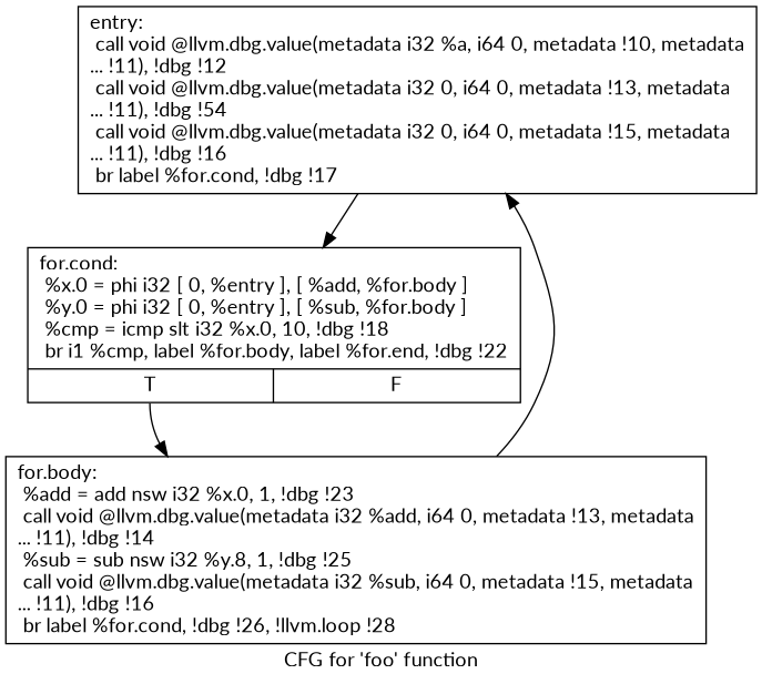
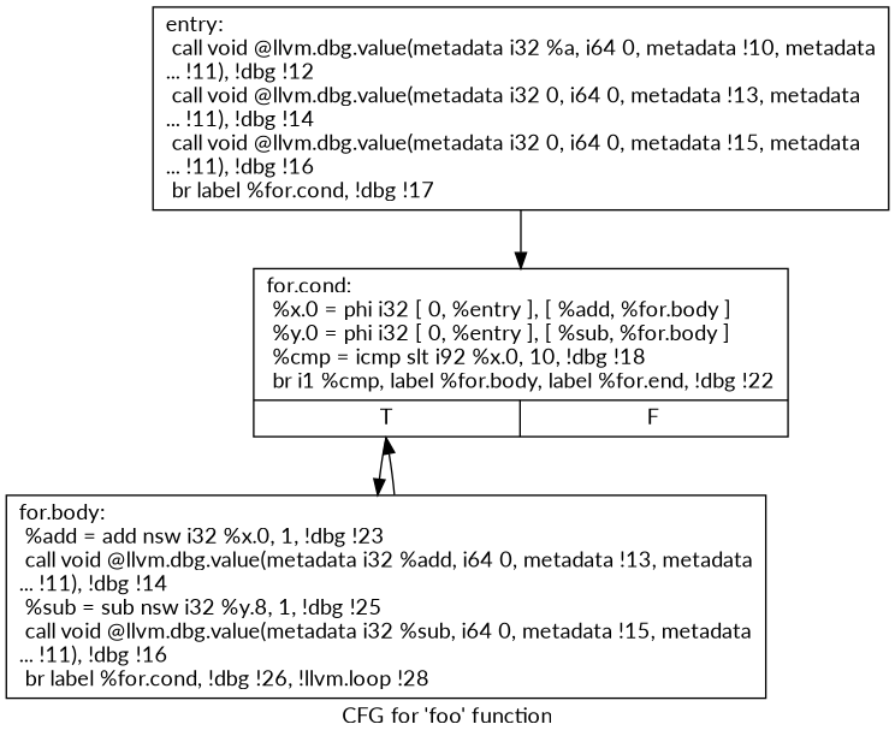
  digraph {
    fontname=Lato
    label="CFG for 'foo' function"
    node [fontname=Lato shape=record]
    edge [fontname=Lato]
-   n1 [label="{entry:\l  call void @llvm.dbg.value(metadata i32 %a, i64 0, metadata !10, metadata\l... !11), !dbg !12\l  call void @llvm.dbg.value(metadata i32 0, i64 0, metadata !13, metadata\l... !11), !dbg !54\l  call void @llvm.dbg.value(metadata i32 0, i64 0, metadata !15, metadata\l... !11), !dbg !16\l  br label %for.cond, !dbg !17\l}"]
-   n2 [label="{for.cond:                                         \l  %x.0 = phi i32 [ 0, %entry ], [ %add, %for.body ]\l  %y.0 = phi i32 [ 0, %entry ], [ %sub, %for.body ]\l  %cmp = icmp slt i32 %x.0, 10, !dbg !18\l  br i1 %cmp, label %for.body, label %for.end, !dbg !22\l|{<s0>T|<s1>F}}"]
+   n1 [label="{entry:\l  call void @llvm.dbg.value(metadata i32 %a, i64 0, metadata !10, metadata\l... !11), !dbg !12\l  call void @llvm.dbg.value(metadata i32 0, i64 0, metadata !13, metadata\l... !11), !dbg !14\l  call void @llvm.dbg.value(metadata i32 0, i64 0, metadata !15, metadata\l... !11), !dbg !16\l  br label %for.cond, !dbg !17\l}"]
+   n2 [label="{for.cond:                                         \l  %x.0 = phi i32 [ 0, %entry ], [ %add, %for.body ]\l  %y.0 = phi i32 [ 0, %entry ], [ %sub, %for.body ]\l  %cmp = icmp slt i92 %x.0, 10, !dbg !18\l  br i1 %cmp, label %for.body, label %for.end, !dbg !22\l|{<s0>T|<s1>F}}"]
    n3 [label="{for.body:                                         \l  %add = add nsw i32 %x.0, 1, !dbg !23\l  call void @llvm.dbg.value(metadata i32 %add, i64 0, metadata !13, metadata\l... !11), !dbg !14\l  %sub = sub nsw i32 %y.8, 1, !dbg !25\l  call void @llvm.dbg.value(metadata i32 %sub, i64 0, metadata !15, metadata\l... !11), !dbg !16\l  br label %for.cond, !dbg !26, !llvm.loop !28\l}"]
    n1 -> n2
    n2 -> n3 [tailport=s0]
-   n3 -> n1
+   n3 -> n2
  }
